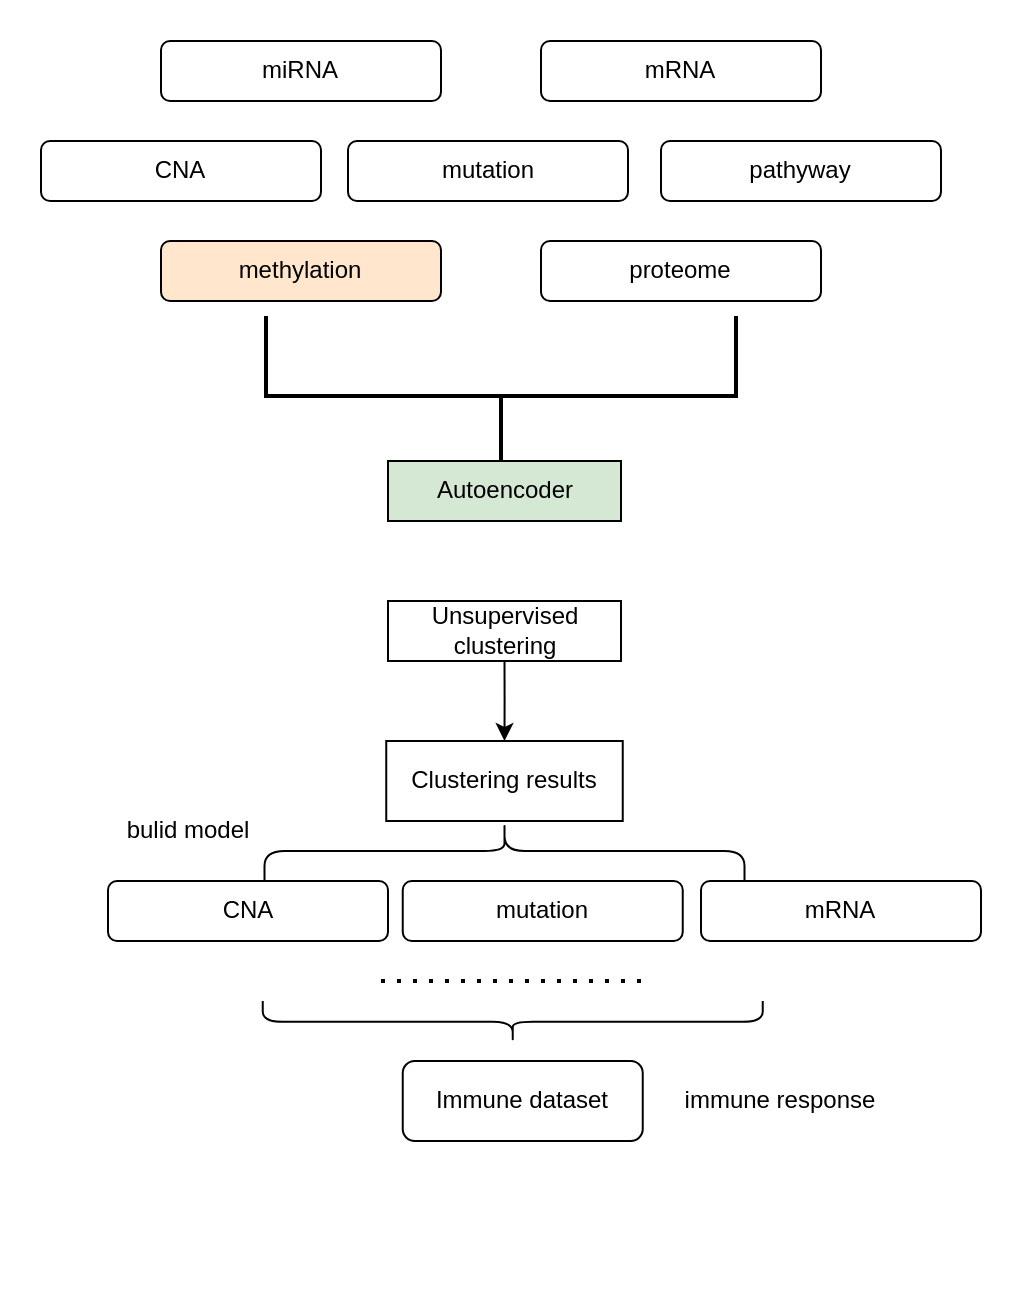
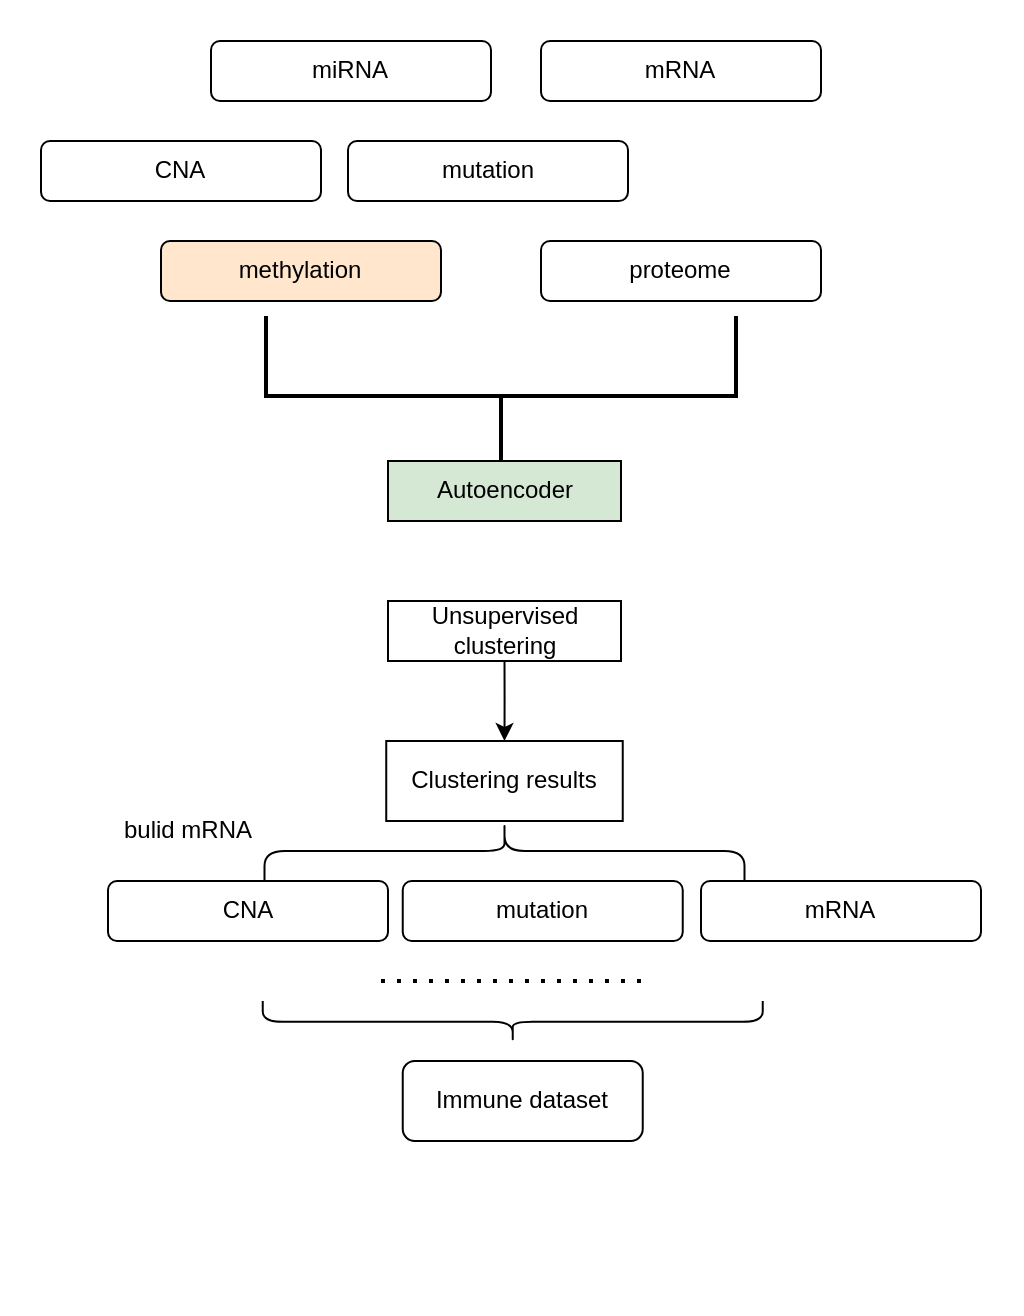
  <mxCell id="0" />
  <mxCell id="1" parent="0" />
- <mxCell id="2" value="miRNA" style="rounded=1;whiteSpace=wrap;html=1;" vertex="1" parent="1"><mxGeometry x="80" y="20" width="140" height="30" as="geometry" /></mxCell>
+ <mxCell id="2" value="miRNA" style="rounded=1;whiteSpace=wrap;html=1;" vertex="1" parent="1"><mxGeometry x="105" y="20" width="140" height="30" as="geometry" /></mxCell>
  <mxCell id="3" value="CNA" style="rounded=1;whiteSpace=wrap;html=1;" vertex="1" parent="1"><mxGeometry x="20" y="70" width="140" height="30" as="geometry" /></mxCell>
  <mxCell id="4" value="mutation" style="rounded=1;whiteSpace=wrap;html=1;" vertex="1" parent="1"><mxGeometry x="173.5" y="70" width="140" height="30" as="geometry" /></mxCell>
- <mxCell id="5" value="pathyway" style="rounded=1;whiteSpace=wrap;html=1;" vertex="1" parent="1"><mxGeometry x="330" y="70" width="140" height="30" as="geometry" /></mxCell>
  <mxCell id="6" value="mRNA" style="rounded=1;whiteSpace=wrap;html=1;" vertex="1" parent="1"><mxGeometry x="270" y="20" width="140" height="30" as="geometry" /></mxCell>
  <mxCell id="7" value="methylation" style="rounded=1;whiteSpace=wrap;html=1;fillColor=#ffe6cc;" vertex="1" parent="1"><mxGeometry x="80" y="120" width="140" height="30" as="geometry" /></mxCell>
  <mxCell id="8" value="proteome" style="rounded=1;whiteSpace=wrap;html=1;" vertex="1" parent="1"><mxGeometry x="270" y="120" width="140" height="30" as="geometry" /></mxCell>
  <mxCell id="9" value="" style="strokeWidth=2;html=1;shape=mxgraph.flowchart.annotation_2;align=left;labelPosition=right;pointerEvents=1;rotation=-90;" vertex="1" parent="1"><mxGeometry x="210" y="80" width="80" height="235" as="geometry" /></mxCell>
  <mxCell id="10" value="Autoencoder" style="rounded=0;whiteSpace=wrap;html=1;fillColor=#d5e8d4;" vertex="1" parent="1"><mxGeometry x="193.5" y="230" width="116.5" height="30" as="geometry" /></mxCell>
  <mxCell id="11" style="edgeStyle=orthogonalEdgeStyle;rounded=0;orthogonalLoop=1;jettySize=auto;html=1;exitX=0.5;exitY=1;exitDx=0;exitDy=0;entryX=0.5;entryY=0;entryDx=0;entryDy=0;" edge="1" parent="1" source="12" target="15"><mxGeometry relative="1" as="geometry" /></mxCell>
  <mxCell id="12" value="Unsupervised clustering" style="rounded=0;whiteSpace=wrap;html=1;" vertex="1" parent="1"><mxGeometry x="193.5" y="300" width="116.5" height="30" as="geometry" /></mxCell>
  <mxCell id="13" value="" style="shape=curlyBracket;whiteSpace=wrap;html=1;rounded=1;direction=south;" vertex="1" parent="1"><mxGeometry x="131.75" y="410" width="240" height="30" as="geometry" /></mxCell>
- <mxCell id="14" value="immune response" style="text;html=1;strokeColor=none;fillColor=none;align=center;verticalAlign=middle;whiteSpace=wrap;rounded=0;" vertex="1" parent="1"><mxGeometry x="330" y="535" width="120" height="30" as="geometry" /></mxCell>
  <mxCell id="15" value="Clustering results" style="rounded=0;whiteSpace=wrap;html=1;" vertex="1" parent="1"><mxGeometry x="192.62" y="370" width="118.25" height="40" as="geometry" /></mxCell>
- <mxCell id="16" value="bulid model" style="text;html=1;strokeColor=none;fillColor=none;align=center;verticalAlign=middle;whiteSpace=wrap;rounded=0;" vertex="1" parent="1"><mxGeometry x="53.5" y="400" width="80" height="30" as="geometry" /></mxCell>
+ <mxCell id="16" value="bulid mRNA" style="text;html=1;strokeColor=none;fillColor=none;align=center;verticalAlign=middle;whiteSpace=wrap;rounded=0;" vertex="1" parent="1"><mxGeometry x="53.5" y="400" width="80" height="30" as="geometry" /></mxCell>
  <mxCell id="17" value="Immune dataset" style="rounded=1;whiteSpace=wrap;html=1;" vertex="1" parent="1"><mxGeometry x="200.87" y="530" width="120" height="40" as="geometry" /></mxCell>
  <mxCell id="18" value="CNA" style="rounded=1;whiteSpace=wrap;html=1;" vertex="1" parent="1"><mxGeometry x="53.5" y="440" width="140" height="30" as="geometry" /></mxCell>
  <mxCell id="19" value="mutation" style="rounded=1;whiteSpace=wrap;html=1;" vertex="1" parent="1"><mxGeometry x="200.87" y="440" width="140" height="30" as="geometry" /></mxCell>
  <mxCell id="20" value="mRNA" style="rounded=1;whiteSpace=wrap;html=1;" vertex="1" parent="1"><mxGeometry x="350" y="440" width="140" height="30" as="geometry" /></mxCell>
  <mxCell id="21" value="" style="endArrow=none;dashed=1;html=1;dashPattern=1 3;strokeWidth=2;rounded=0;" edge="1" parent="1"><mxGeometry width="50" height="50" relative="1" as="geometry"><mxPoint x="190" y="490" as="sourcePoint" /><mxPoint x="320" y="490" as="targetPoint" /><Array as="points"><mxPoint x="260" y="490" /></Array></mxGeometry></mxCell>
  <mxCell id="22" value="" style="shape=curlyBracket;whiteSpace=wrap;html=1;rounded=1;rotation=-90;" vertex="1" parent="1"><mxGeometry x="245.43" y="385.43" width="20.87" height="250" as="geometry" /></mxCell>
